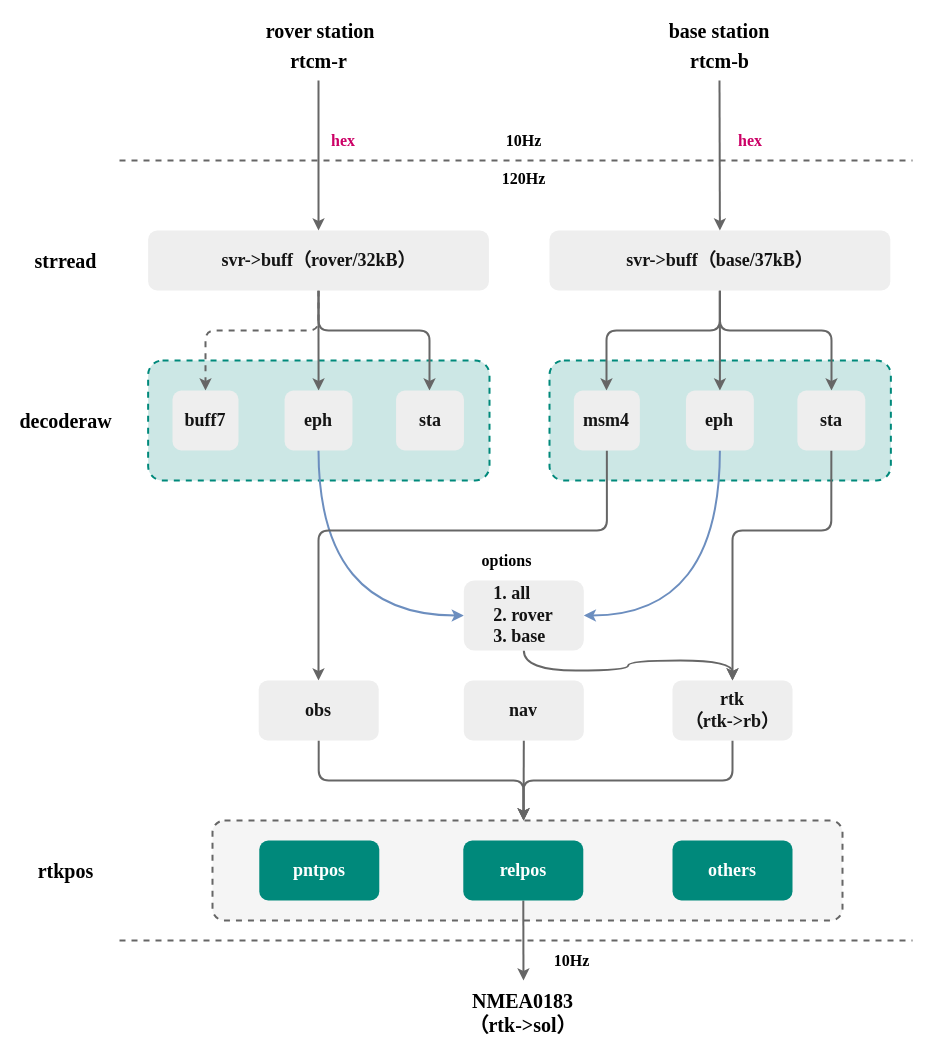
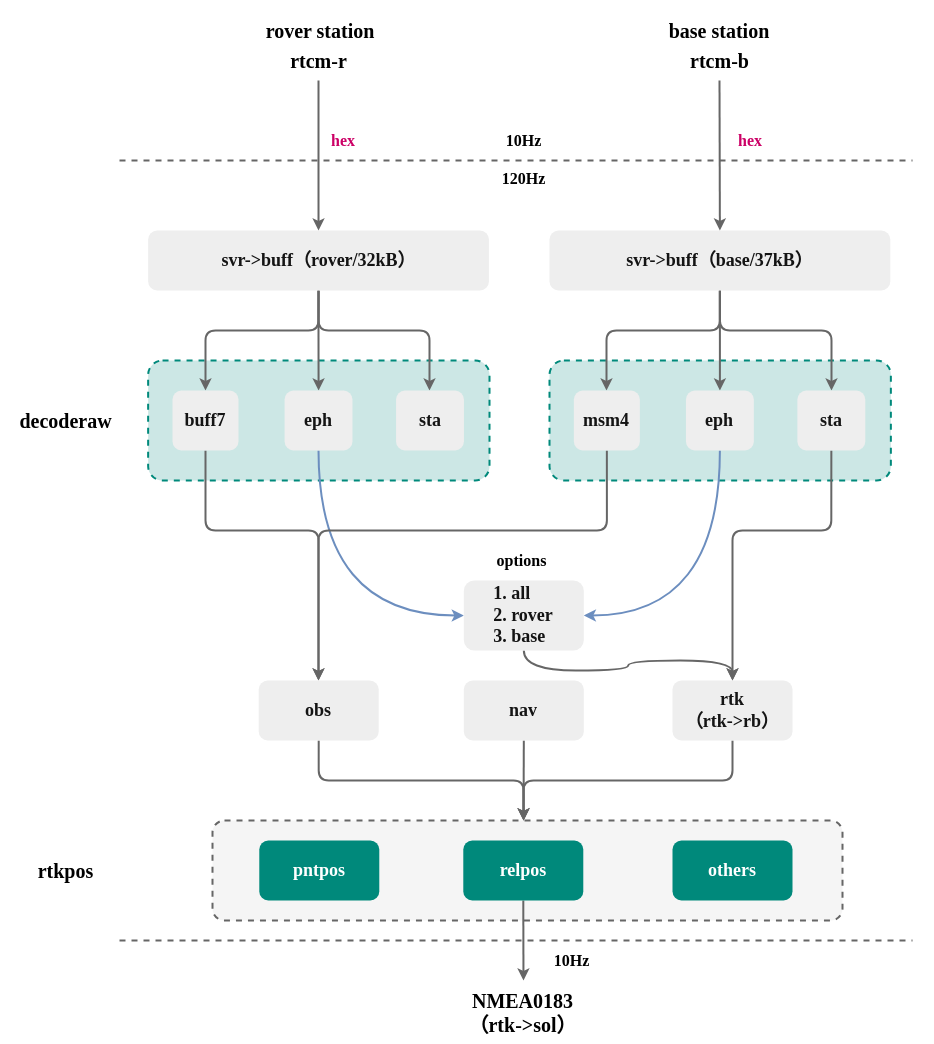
  <mxCell id="0" />
  <mxCell id="1" parent="0" />
  <mxCell id="2" value="" style="rounded=1;whiteSpace=wrap;html=1;strokeWidth=2;fillColor=#f5f5f5;strokeColor=#666666;arcSize=12;dashed=1;fontFamily=Times New Roman;fontStyle=1;fontSize=18;fontColor=#333333;" parent="1" vertex="1"><mxGeometry x="212" y="820" width="630" height="100" as="geometry" /></mxCell>
  <mxCell id="3" value="" style="rounded=1;whiteSpace=wrap;html=1;strokeWidth=2;fillColor=#CCE7E5;strokeColor=#00897B;arcSize=12;dashed=1;fontFamily=Times New Roman;fontStyle=1;fontSize=18;" parent="1" vertex="1"><mxGeometry x="549" y="360" width="341.36" height="120" as="geometry" /></mxCell>
  <mxCell id="4" value="" style="rounded=1;whiteSpace=wrap;html=1;strokeWidth=2;fillColor=#CCE7E5;strokeColor=#00897B;arcSize=12;dashed=1;fontFamily=Times New Roman;fontStyle=1;fontSize=18;" parent="1" vertex="1"><mxGeometry x="147.64" y="360" width="341.36" height="120" as="geometry" /></mxCell>
- <mxCell id="5" style="edgeStyle=orthogonalEdgeStyle;orthogonalLoop=1;jettySize=auto;html=1;exitX=0.5;exitY=1;exitDx=0;exitDy=0;entryX=0.5;entryY=0;entryDx=0;entryDy=0;strokeColor=#666666;strokeWidth=2;rounded=1;dashed=1;" parent="1" source="8" target="23" edge="1"><mxGeometry relative="1" as="geometry"><Array as="points"><mxPoint x="318" y="330" /><mxPoint x="205" y="330" /></Array></mxGeometry></mxCell>
+ <mxCell id="5" style="edgeStyle=orthogonalEdgeStyle;orthogonalLoop=1;jettySize=auto;html=1;exitX=0.5;exitY=1;exitDx=0;exitDy=0;entryX=0.5;entryY=0;entryDx=0;entryDy=0;strokeColor=#666666;strokeWidth=2;rounded=1;" parent="1" source="8" target="23" edge="1"><mxGeometry relative="1" as="geometry"><Array as="points"><mxPoint x="318" y="330" /><mxPoint x="205" y="330" /></Array></mxGeometry></mxCell>
  <mxCell id="6" style="edgeStyle=orthogonalEdgeStyle;orthogonalLoop=1;jettySize=auto;html=1;exitX=0.5;exitY=1;exitDx=0;exitDy=0;strokeColor=#666666;strokeWidth=2;rounded=1;" parent="1" source="8" target="25" edge="1"><mxGeometry relative="1" as="geometry" /></mxCell>
  <mxCell id="7" style="edgeStyle=orthogonalEdgeStyle;orthogonalLoop=1;jettySize=auto;html=1;exitX=0.5;exitY=1;exitDx=0;exitDy=0;strokeColor=#666666;strokeWidth=2;rounded=1;" parent="1" source="8" target="26" edge="1"><mxGeometry relative="1" as="geometry"><Array as="points"><mxPoint x="318" y="330" /><mxPoint x="429" y="330" /></Array></mxGeometry></mxCell>
  <mxCell id="8" value="&lt;span style=&quot;color: rgb(20 , 20 , 20)&quot;&gt;svr-&amp;gt;buff（rover/32kB）&lt;/span&gt;" style="rounded=1;whiteSpace=wrap;html=1;strokeWidth=2;gradientDirection=east;fillColor=#EEEEEE;strokeColor=none;fontFamily=Times New Roman;fontStyle=1;fontSize=18;" parent="1" vertex="1"><mxGeometry x="147.64" y="230" width="340.79" height="60" as="geometry" /></mxCell>
  <mxCell id="9" style="edgeStyle=orthogonalEdgeStyle;orthogonalLoop=1;jettySize=auto;html=1;exitX=0.5;exitY=1;exitDx=0;exitDy=0;strokeColor=#666666;strokeWidth=2;rounded=1;" parent="1" source="12" target="28" edge="1"><mxGeometry relative="1" as="geometry"><Array as="points"><mxPoint x="719" y="330" /><mxPoint x="606" y="330" /></Array></mxGeometry></mxCell>
  <mxCell id="10" style="edgeStyle=orthogonalEdgeStyle;orthogonalLoop=1;jettySize=auto;html=1;exitX=0.5;exitY=1;exitDx=0;exitDy=0;strokeColor=#666666;strokeWidth=2;rounded=1;" parent="1" source="12" target="30" edge="1"><mxGeometry relative="1" as="geometry" /></mxCell>
  <mxCell id="11" style="edgeStyle=orthogonalEdgeStyle;orthogonalLoop=1;jettySize=auto;html=1;exitX=0.5;exitY=1;exitDx=0;exitDy=0;strokeColor=#666666;strokeWidth=2;rounded=1;" parent="1" source="12" target="32" edge="1"><mxGeometry relative="1" as="geometry"><Array as="points"><mxPoint x="719" y="330" /><mxPoint x="831" y="330" /></Array></mxGeometry></mxCell>
  <mxCell id="12" value="&lt;span style=&quot;color: rgb(20 , 20 , 20)&quot;&gt;svr-&amp;gt;buff（base/37kB）&lt;/span&gt;" style="rounded=1;whiteSpace=wrap;html=1;strokeWidth=2;gradientDirection=east;fillColor=#EEEEEE;strokeColor=none;fontFamily=Times New Roman;fontStyle=1;fontSize=18;" parent="1" vertex="1"><mxGeometry x="549" y="230" width="340.79" height="60" as="geometry" /></mxCell>
  <mxCell id="13" style="edgeStyle=orthogonalEdgeStyle;orthogonalLoop=1;jettySize=auto;html=1;fontSize=16;fontColor=#CC0066;strokeColor=#666666;strokeWidth=2;entryX=0.5;entryY=0;entryDx=0;entryDy=0;rounded=0;" parent="1" target="8" edge="1"><mxGeometry relative="1" as="geometry"><mxPoint x="318" y="80" as="sourcePoint" /><mxPoint x="393" y="100" as="targetPoint" /><Array as="points"><mxPoint x="318" y="180" /><mxPoint x="318" y="180" /></Array></mxGeometry></mxCell>
  <mxCell id="14" value="" style="endArrow=none;dashed=1;html=1;strokeWidth=2;rounded=0;strokeColor=#666666;" parent="1" edge="1"><mxGeometry width="50" height="50" relative="1" as="geometry"><mxPoint x="119" y="160" as="sourcePoint" /><mxPoint x="912" y="160" as="targetPoint" /></mxGeometry></mxCell>
  <mxCell id="15" value="&lt;span style=&quot;font-size: 20px&quot;&gt;rtcm-r&lt;/span&gt;" style="text;html=1;strokeColor=none;fillColor=none;align=center;verticalAlign=middle;whiteSpace=wrap;rounded=0;dashed=1;fontFamily=Times New Roman;fontStyle=1" parent="1" vertex="1"><mxGeometry x="272.75" y="50" width="90.56" height="20" as="geometry" /></mxCell>
  <mxCell id="16" value="&lt;span style=&quot;font-size: 20px&quot;&gt;rtcm-b&lt;/span&gt;" style="text;html=1;strokeColor=none;fillColor=none;align=center;verticalAlign=middle;whiteSpace=wrap;rounded=0;dashed=1;fontFamily=Times New Roman;fontStyle=1" parent="1" vertex="1"><mxGeometry x="674.11" y="50" width="90.56" height="20" as="geometry" /></mxCell>
  <mxCell id="17" value="" style="endArrow=classic;html=1;rounded=0;strokeColor=#666666;entryX=0.5;entryY=0;entryDx=0;entryDy=0;strokeWidth=2;" parent="1" target="12" edge="1"><mxGeometry width="50" height="50" relative="1" as="geometry"><mxPoint x="719" y="80" as="sourcePoint" /><mxPoint x="429" y="-70" as="targetPoint" /></mxGeometry></mxCell>
- <mxCell id="18" value="&lt;span style=&quot;font-size: 20px&quot;&gt;strread&lt;/span&gt;" style="text;html=1;strokeColor=none;fillColor=none;align=center;verticalAlign=middle;whiteSpace=wrap;rounded=0;dashed=1;fontFamily=Times New Roman;fontStyle=1" parent="1" vertex="1"><mxGeometry x="20" y="250" width="90.56" height="20" as="geometry" /></mxCell>
  <mxCell id="19" value="&lt;span style=&quot;font-size: 20px&quot;&gt;decoderaw&lt;/span&gt;" style="text;html=1;strokeColor=none;fillColor=none;align=center;verticalAlign=middle;whiteSpace=wrap;rounded=0;dashed=1;fontFamily=Times New Roman;fontStyle=1" parent="1" vertex="1"><mxGeometry x="20" y="410" width="90.56" height="20" as="geometry" /></mxCell>
  <mxCell id="20" value="&lt;font color=&quot;#cc0066&quot;&gt;&lt;span style=&quot;font-size: 16px&quot;&gt;hex&lt;/span&gt;&lt;/font&gt;" style="text;html=1;strokeColor=none;fillColor=none;align=center;verticalAlign=middle;whiteSpace=wrap;rounded=0;dashed=1;fontFamily=Times New Roman;fontStyle=1;fontColor=#660033;" parent="1" vertex="1"><mxGeometry x="328.01" y="130" width="30" height="20" as="geometry" /></mxCell>
  <mxCell id="21" value="&lt;font color=&quot;#cc0066&quot;&gt;&lt;span style=&quot;font-size: 16px&quot;&gt;hex&lt;/span&gt;&lt;/font&gt;" style="text;html=1;strokeColor=none;fillColor=none;align=center;verticalAlign=middle;whiteSpace=wrap;rounded=0;dashed=1;fontFamily=Times New Roman;fontStyle=1;fontColor=#660033;" parent="1" vertex="1"><mxGeometry x="734.67" y="130" width="30" height="20" as="geometry" /></mxCell>
+ <mxCell id="22" style="edgeStyle=orthogonalEdgeStyle;orthogonalLoop=1;jettySize=auto;html=1;exitX=0.5;exitY=1;exitDx=0;exitDy=0;strokeColor=#666666;strokeWidth=2;rounded=1;" parent="1" source="23" target="34" edge="1"><mxGeometry relative="1" as="geometry"><Array as="points"><mxPoint x="205" y="530" /><mxPoint x="318" y="530" /></Array></mxGeometry></mxCell>
  <mxCell id="23" value="&lt;span style=&quot;color: rgb(20 , 20 , 20)&quot;&gt;buff7&lt;/span&gt;" style="rounded=1;whiteSpace=wrap;html=1;strokeWidth=2;gradientDirection=east;fillColor=#EEEEEE;strokeColor=none;fontFamily=Times New Roman;fontStyle=1;fontSize=18;" parent="1" vertex="1"><mxGeometry x="172" y="390" width="66" height="60" as="geometry" /></mxCell>
  <mxCell id="24" style="edgeStyle=orthogonalEdgeStyle;orthogonalLoop=1;jettySize=auto;html=1;exitX=0.5;exitY=1;exitDx=0;exitDy=0;strokeColor=#6c8ebf;strokeWidth=2;jumpStyle=arc;curved=1;shadow=0;sketch=0;entryX=0;entryY=0.5;entryDx=0;entryDy=0;fillColor=#dae8fc;" parent="1" source="25" target="40" edge="1"><mxGeometry relative="1" as="geometry" /></mxCell>
  <mxCell id="25" value="&lt;span style=&quot;color: rgb(20 , 20 , 20)&quot;&gt;eph&lt;/span&gt;" style="rounded=1;whiteSpace=wrap;html=1;strokeWidth=2;gradientDirection=east;fillColor=#EEEEEE;strokeColor=none;fontFamily=Times New Roman;fontStyle=1;fontSize=18;" parent="1" vertex="1"><mxGeometry x="284.08" y="390" width="67.89" height="60" as="geometry" /></mxCell>
  <mxCell id="26" value="&lt;span style=&quot;color: rgb(20 , 20 , 20)&quot;&gt;sta&lt;/span&gt;" style="rounded=1;whiteSpace=wrap;html=1;strokeWidth=2;gradientDirection=east;fillColor=#EEEEEE;strokeColor=none;fontFamily=Times New Roman;fontStyle=1;fontSize=18;" parent="1" vertex="1"><mxGeometry x="395.54" y="390" width="67.89" height="60" as="geometry" /></mxCell>
  <mxCell id="27" style="edgeStyle=orthogonalEdgeStyle;orthogonalLoop=1;jettySize=auto;html=1;exitX=0.5;exitY=1;exitDx=0;exitDy=0;strokeColor=#666666;strokeWidth=2;rounded=1;" parent="1" source="28" target="34" edge="1"><mxGeometry relative="1" as="geometry"><Array as="points"><mxPoint x="606" y="530" /><mxPoint x="318" y="530" /></Array></mxGeometry></mxCell>
  <mxCell id="28" value="&lt;span style=&quot;color: rgb(20 , 20 , 20)&quot;&gt;msm4&lt;/span&gt;" style="rounded=1;whiteSpace=wrap;html=1;strokeWidth=2;gradientDirection=east;fillColor=#EEEEEE;strokeColor=none;fontFamily=Times New Roman;fontStyle=1;fontSize=18;" parent="1" vertex="1"><mxGeometry x="573.36" y="390" width="66" height="60" as="geometry" /></mxCell>
  <mxCell id="29" style="edgeStyle=orthogonalEdgeStyle;curved=1;sketch=0;jumpStyle=arc;orthogonalLoop=1;jettySize=auto;html=1;exitX=0.5;exitY=1;exitDx=0;exitDy=0;entryX=1;entryY=0.5;entryDx=0;entryDy=0;shadow=0;strokeColor=#6c8ebf;strokeWidth=2;fillColor=#dae8fc;" parent="1" source="30" target="40" edge="1"><mxGeometry relative="1" as="geometry" /></mxCell>
  <mxCell id="30" value="&lt;span style=&quot;color: rgb(20 , 20 , 20)&quot;&gt;eph&lt;/span&gt;" style="rounded=1;whiteSpace=wrap;html=1;strokeWidth=2;gradientDirection=east;fillColor=#EEEEEE;strokeColor=none;fontFamily=Times New Roman;fontStyle=1;fontSize=18;" parent="1" vertex="1"><mxGeometry x="685.44" y="390" width="67.89" height="60" as="geometry" /></mxCell>
  <mxCell id="31" style="edgeStyle=orthogonalEdgeStyle;orthogonalLoop=1;jettySize=auto;html=1;exitX=0.5;exitY=1;exitDx=0;exitDy=0;strokeColor=#666666;strokeWidth=2;rounded=1;" parent="1" source="32" target="38" edge="1"><mxGeometry relative="1" as="geometry"><Array as="points"><mxPoint x="831" y="530" /><mxPoint x="732" y="530" /></Array></mxGeometry></mxCell>
  <mxCell id="32" value="&lt;span style=&quot;color: rgb(20 , 20 , 20)&quot;&gt;sta&lt;/span&gt;" style="rounded=1;whiteSpace=wrap;html=1;strokeWidth=2;gradientDirection=east;fillColor=#EEEEEE;strokeColor=none;fontFamily=Times New Roman;fontStyle=1;fontSize=18;" parent="1" vertex="1"><mxGeometry x="796.9" y="390" width="67.89" height="60" as="geometry" /></mxCell>
  <mxCell id="33" style="edgeStyle=orthogonalEdgeStyle;sketch=0;jumpStyle=arc;orthogonalLoop=1;jettySize=auto;html=1;exitX=0.5;exitY=1;exitDx=0;exitDy=0;shadow=0;strokeColor=#666666;strokeWidth=2;rounded=1;entryX=0.494;entryY=-0.001;entryDx=0;entryDy=0;entryPerimeter=0;" parent="1" source="34" target="2" edge="1"><mxGeometry relative="1" as="geometry"><Array as="points"><mxPoint x="318" y="780" /><mxPoint x="523" y="780" /><mxPoint x="523" y="800" /><mxPoint x="523" y="800" /></Array><mxPoint x="523" y="800" as="targetPoint" /></mxGeometry></mxCell>
  <mxCell id="34" value="&lt;span style=&quot;color: rgb(20 , 20 , 20)&quot;&gt;obs&lt;/span&gt;" style="rounded=1;whiteSpace=wrap;html=1;strokeWidth=2;gradientDirection=east;fillColor=#EEEEEE;strokeColor=none;fontFamily=Times New Roman;fontStyle=1;fontSize=18;" parent="1" vertex="1"><mxGeometry x="258.21" y="680" width="120" height="60" as="geometry" /></mxCell>
  <mxCell id="35" style="edgeStyle=orthogonalEdgeStyle;curved=1;sketch=0;jumpStyle=arc;orthogonalLoop=1;jettySize=auto;html=1;exitX=0.5;exitY=1;exitDx=0;exitDy=0;shadow=0;strokeColor=#666666;strokeWidth=2;" parent="1" source="36" edge="1"><mxGeometry relative="1" as="geometry"><mxPoint x="523" y="820" as="targetPoint" /></mxGeometry></mxCell>
  <mxCell id="36" value="&lt;span style=&quot;color: rgb(20 , 20 , 20)&quot;&gt;nav&lt;/span&gt;" style="rounded=1;whiteSpace=wrap;html=1;strokeWidth=2;gradientDirection=east;fillColor=#EEEEEE;strokeColor=none;fontFamily=Times New Roman;fontStyle=1;fontSize=18;" parent="1" vertex="1"><mxGeometry x="463.32" y="680" width="120" height="60" as="geometry" /></mxCell>
  <mxCell id="37" style="edgeStyle=orthogonalEdgeStyle;sketch=0;jumpStyle=arc;orthogonalLoop=1;jettySize=auto;html=1;exitX=0.5;exitY=1;exitDx=0;exitDy=0;shadow=0;strokeColor=#666666;strokeWidth=2;rounded=1;" parent="1" source="38" edge="1"><mxGeometry relative="1" as="geometry"><Array as="points"><mxPoint x="732" y="780" /><mxPoint x="523" y="780" /><mxPoint x="523" y="810" /></Array><mxPoint x="523" y="820" as="targetPoint" /></mxGeometry></mxCell>
  <mxCell id="38" value="&lt;span style=&quot;color: rgb(20 , 20 , 20)&quot;&gt;rtk&lt;br&gt;（rtk-&amp;gt;rb）&lt;/span&gt;" style="rounded=1;whiteSpace=wrap;html=1;strokeWidth=2;gradientDirection=east;fillColor=#EEEEEE;strokeColor=none;fontFamily=Times New Roman;fontStyle=1;fontSize=18;" parent="1" vertex="1"><mxGeometry x="672" y="680" width="120" height="60" as="geometry" /></mxCell>
  <mxCell id="39" style="edgeStyle=orthogonalEdgeStyle;curved=1;sketch=0;jumpStyle=arc;orthogonalLoop=1;jettySize=auto;html=1;exitX=0.5;exitY=1;exitDx=0;exitDy=0;shadow=0;strokeColor=#666666;strokeWidth=2;" parent="1" source="40" target="38" edge="1"><mxGeometry relative="1" as="geometry" /></mxCell>
  <mxCell id="40" value="&lt;div style=&quot;text-align: left&quot;&gt;&lt;span style=&quot;color: rgb(20 , 20 , 20)&quot;&gt;1. all&lt;/span&gt;&lt;/div&gt;&lt;span style=&quot;color: rgb(20 , 20 , 20)&quot;&gt;&lt;div style=&quot;text-align: left&quot;&gt;&lt;span&gt;2. rover&lt;/span&gt;&lt;/div&gt;&lt;div style=&quot;text-align: left&quot;&gt;&lt;span&gt;3. base&lt;/span&gt;&lt;/div&gt;&lt;/span&gt;" style="rounded=1;whiteSpace=wrap;html=1;strokeWidth=2;gradientDirection=east;fillColor=#EEEEEE;strokeColor=none;fontFamily=Times New Roman;fontStyle=1;fontSize=18;" parent="1" vertex="1"><mxGeometry x="463.32" y="580" width="120" height="70" as="geometry" /></mxCell>
  <mxCell id="41" style="edgeStyle=orthogonalEdgeStyle;curved=1;sketch=0;jumpStyle=arc;orthogonalLoop=1;jettySize=auto;html=1;exitX=0.5;exitY=1;exitDx=0;exitDy=0;shadow=0;fontSize=16;strokeColor=#666666;strokeWidth=2;" parent="1" source="42" edge="1"><mxGeometry relative="1" as="geometry"><mxPoint x="523" y="980" as="targetPoint" /></mxGeometry></mxCell>
  <mxCell id="42" value="&lt;font color=&quot;#ffffff&quot;&gt;relpos&lt;br&gt;&lt;/font&gt;" style="rounded=1;whiteSpace=wrap;html=1;strokeWidth=2;gradientDirection=east;fillColor=#00897B;strokeColor=none;fontColor=#333333;fontFamily=Times New Roman;fontStyle=1;fontSize=18;" parent="1" vertex="1"><mxGeometry x="462.79" y="840" width="120" height="60" as="geometry" /></mxCell>
  <mxCell id="43" value="&lt;span style=&quot;font-size: 20px&quot;&gt;rtkpos&lt;/span&gt;" style="text;html=1;strokeColor=none;fillColor=none;align=center;verticalAlign=middle;whiteSpace=wrap;rounded=0;dashed=1;fontFamily=Times New Roman;fontStyle=1" parent="1" vertex="1"><mxGeometry x="20" y="860" width="90.56" height="20" as="geometry" /></mxCell>
  <mxCell id="44" value="&lt;font style=&quot;font-size: 16px&quot;&gt;10Hz&lt;/font&gt;" style="text;html=1;strokeColor=none;fillColor=none;align=center;verticalAlign=middle;whiteSpace=wrap;rounded=0;dashed=1;fontFamily=Times New Roman;fontStyle=1" parent="1" vertex="1"><mxGeometry x="478.04" y="130" width="90.56" height="20" as="geometry" /></mxCell>
  <mxCell id="45" value="&lt;font style=&quot;font-size: 16px&quot;&gt;120Hz&lt;/font&gt;" style="text;html=1;strokeColor=none;fillColor=none;align=center;verticalAlign=middle;whiteSpace=wrap;rounded=0;dashed=1;fontFamily=Times New Roman;fontStyle=1" parent="1" vertex="1"><mxGeometry x="477.51" y="168" width="90.56" height="20" as="geometry" /></mxCell>
- <mxCell id="46" value="&lt;font style=&quot;font-size: 16px&quot;&gt;options&lt;/font&gt;" style="text;html=1;strokeColor=none;fillColor=none;align=center;verticalAlign=middle;whiteSpace=wrap;rounded=0;dashed=1;fontFamily=Times New Roman;fontStyle=1" parent="1" vertex="1"><mxGeometry x="461.01" y="550" width="90.56" height="20" as="geometry" /></mxCell>
+ <mxCell id="46" value="&lt;font style=&quot;font-size: 16px&quot;&gt;options&lt;/font&gt;" style="text;html=1;strokeColor=none;fillColor=none;align=center;verticalAlign=middle;whiteSpace=wrap;rounded=0;dashed=1;fontFamily=Times New Roman;fontStyle=1" parent="1" vertex="1"><mxGeometry x="476.01" y="550" width="90.56" height="20" as="geometry" /></mxCell>
  <mxCell id="47" value="" style="endArrow=none;dashed=1;html=1;strokeWidth=2;rounded=0;strokeColor=#666666;" parent="1" edge="1"><mxGeometry width="50" height="50" relative="1" as="geometry"><mxPoint x="119" y="940" as="sourcePoint" /><mxPoint x="912" y="940" as="targetPoint" /></mxGeometry></mxCell>
  <mxCell id="48" value="&lt;span style=&quot;font-size: 20px&quot;&gt;NMEA0183（rtk-&amp;gt;sol）&lt;/span&gt;" style="text;html=1;strokeColor=none;fillColor=none;align=center;verticalAlign=middle;whiteSpace=wrap;rounded=0;dashed=1;fontFamily=Times New Roman;fontStyle=1" parent="1" vertex="1"><mxGeometry x="465.01" y="1002" width="114.99" height="20" as="geometry" /></mxCell>
  <mxCell id="49" value="&lt;font style=&quot;font-size: 16px&quot;&gt;10Hz&lt;/font&gt;" style="text;html=1;strokeColor=none;fillColor=none;align=center;verticalAlign=middle;whiteSpace=wrap;rounded=0;dashed=1;fontFamily=Times New Roman;fontStyle=1" parent="1" vertex="1"><mxGeometry x="526" y="950" width="90.56" height="20" as="geometry" /></mxCell>
  <mxCell id="50" value="&lt;font color=&quot;#ffffff&quot;&gt;pntpos&lt;br&gt;&lt;/font&gt;" style="rounded=1;whiteSpace=wrap;html=1;strokeWidth=2;gradientDirection=east;fillColor=#00897B;strokeColor=none;fontColor=#333333;fontFamily=Times New Roman;fontStyle=1;fontSize=18;" parent="1" vertex="1"><mxGeometry x="258.79" y="840" width="120" height="60" as="geometry" /></mxCell>
  <mxCell id="51" value="&lt;font color=&quot;#ffffff&quot;&gt;others&lt;br&gt;&lt;/font&gt;" style="rounded=1;whiteSpace=wrap;html=1;strokeWidth=2;gradientDirection=east;fillColor=#00897B;strokeColor=none;fontColor=#333333;fontFamily=Times New Roman;fontStyle=1;fontSize=18;" parent="1" vertex="1"><mxGeometry x="672" y="840" width="120" height="60" as="geometry" /></mxCell>
  <mxCell id="52" value="&lt;span style=&quot;font-size: 20px&quot;&gt;rover station&lt;/span&gt;" style="text;html=1;strokeColor=none;fillColor=none;align=center;verticalAlign=middle;whiteSpace=wrap;rounded=0;dashed=1;fontFamily=Times New Roman;fontStyle=1" parent="1" vertex="1"><mxGeometry x="259.07" y="20" width="122.14" height="20" as="geometry" /></mxCell>
  <mxCell id="53" value="&lt;span style=&quot;font-size: 20px&quot;&gt;base station&lt;/span&gt;" style="text;html=1;strokeColor=none;fillColor=none;align=center;verticalAlign=middle;whiteSpace=wrap;rounded=0;dashed=1;fontFamily=Times New Roman;fontStyle=1" parent="1" vertex="1"><mxGeometry x="657.83" y="20" width="122.14" height="20" as="geometry" /></mxCell>
